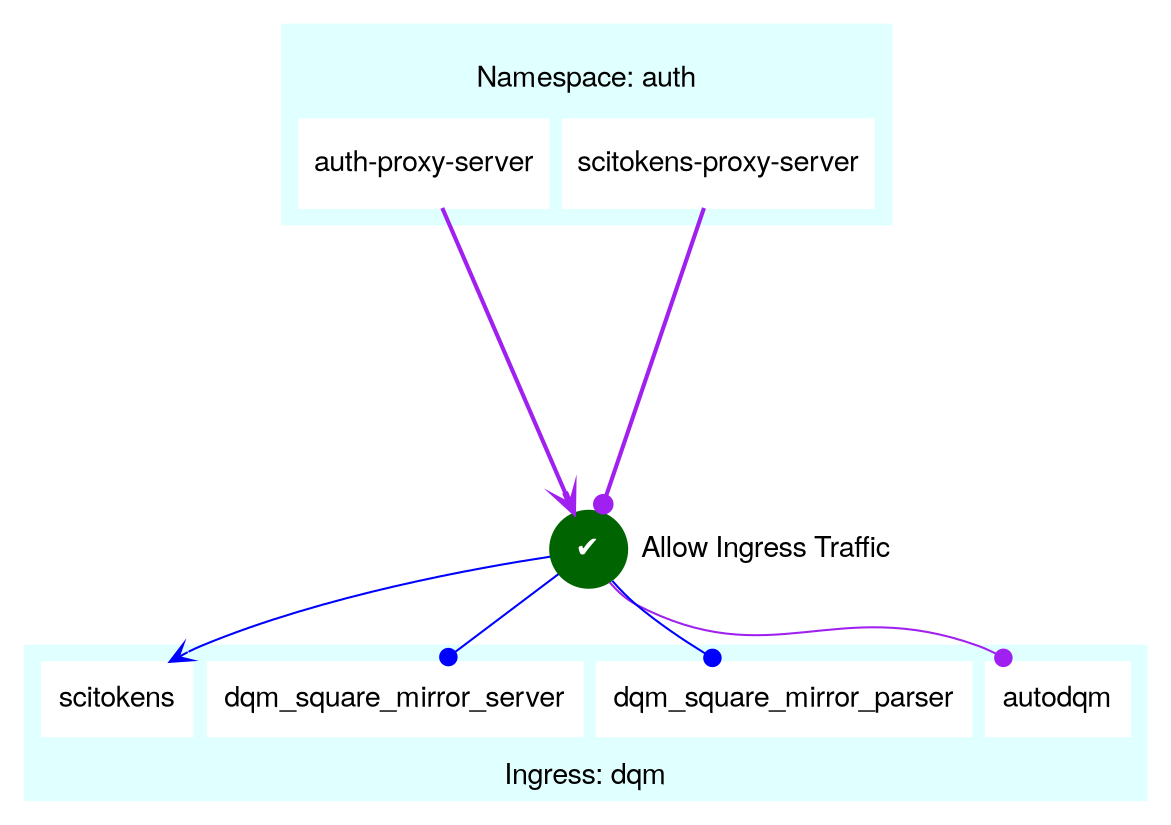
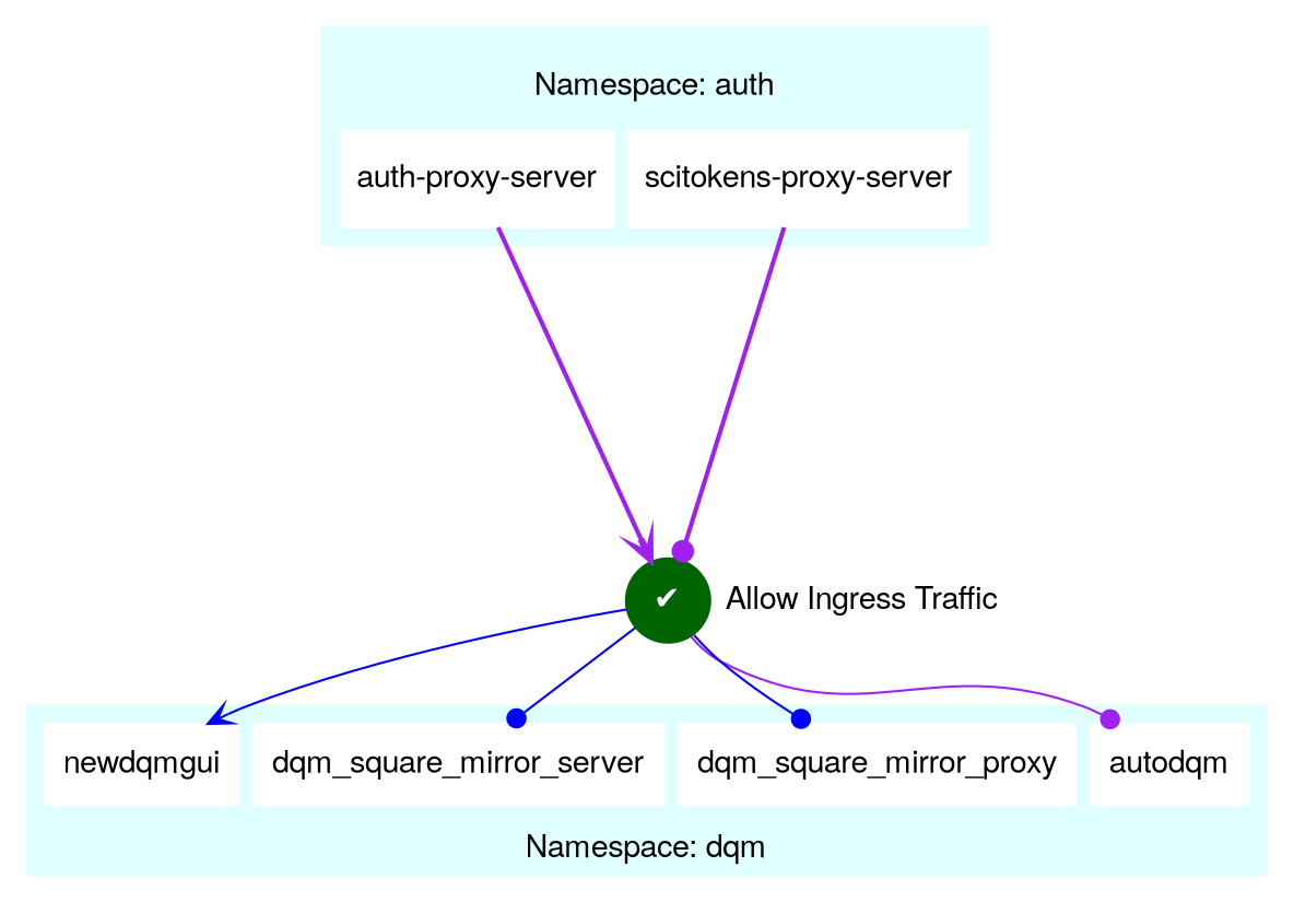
  digraph {
    fontname="Helvetica,Arial,sans-serif"
    nodesep=0.1
    node [color=white fontname="Helvetica,Arial,sans-serif" shape=box style=filled]
    edge [arrowhead=dot color=purple fontname="Helvetica,Arial,sans-serif" style=solid]
    n1 [label="auth-proxy-server" margin="0.1,0.2"]
    n2 [label="scitokens-proxy-server" margin="0.1,0.2"]
    n3 [label=autodqm labeljust=c]
-   n4 [label=dqm_square_mirror_parser labeljust=c]
+   n4 [label=dqm_square_mirror_proxy labeljust=c]
    n5 [label=dqm_square_mirror_server labeljust=c]
-   n6 [label=scitokens labeljust=c]
+   n6 [label=newdqmgui labeljust=c]
    n7 [label="Allow Ingress Traffic" margin=0]
    n8 [color=darkgreen fontcolor=white label=<&#10004;> shape=circle]
    subgraph cluster_1 {
      color=lightcyan
      label=" \nNamespace: auth"
      labeljust=c
      style=filled
      n1
      n2
    }
    subgraph cluster_2 {
      color=lightcyan
-     label="Ingress: dqm"
+     label="Namespace: dqm"
      labeljust=c
      labelloc=b
      style=filled
      n3
      n4
      n5
      n6
    }
    subgraph cluster_3 {
      color=white
      n7
      n8
    }
    n1 -> n8 [arrowhead=vee minlen=4 style=bold]
    n2 -> n8 [style=bold]
    n8 -> n3
    n8 -> n4 [color=blue]
    n8 -> n5 [color=blue]
    n8 -> n6 [arrowhead=vee color=blue]
  }
